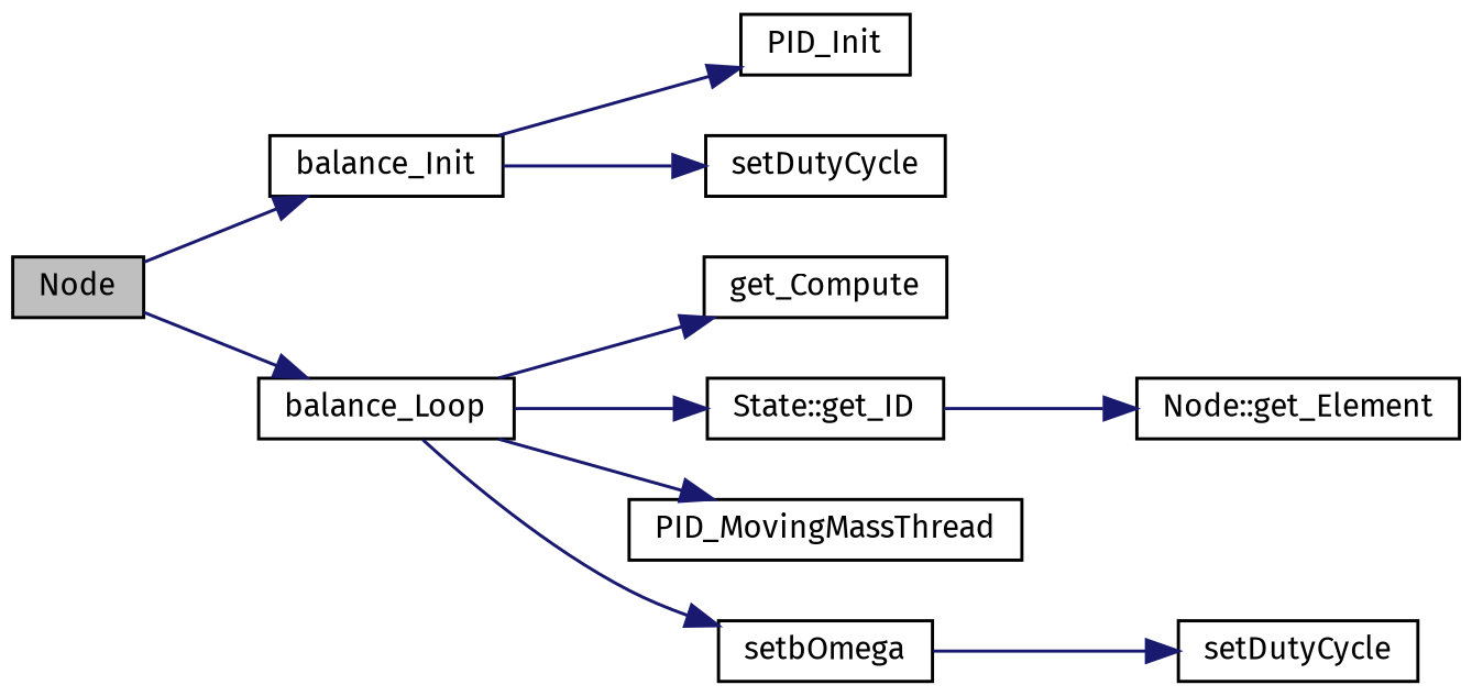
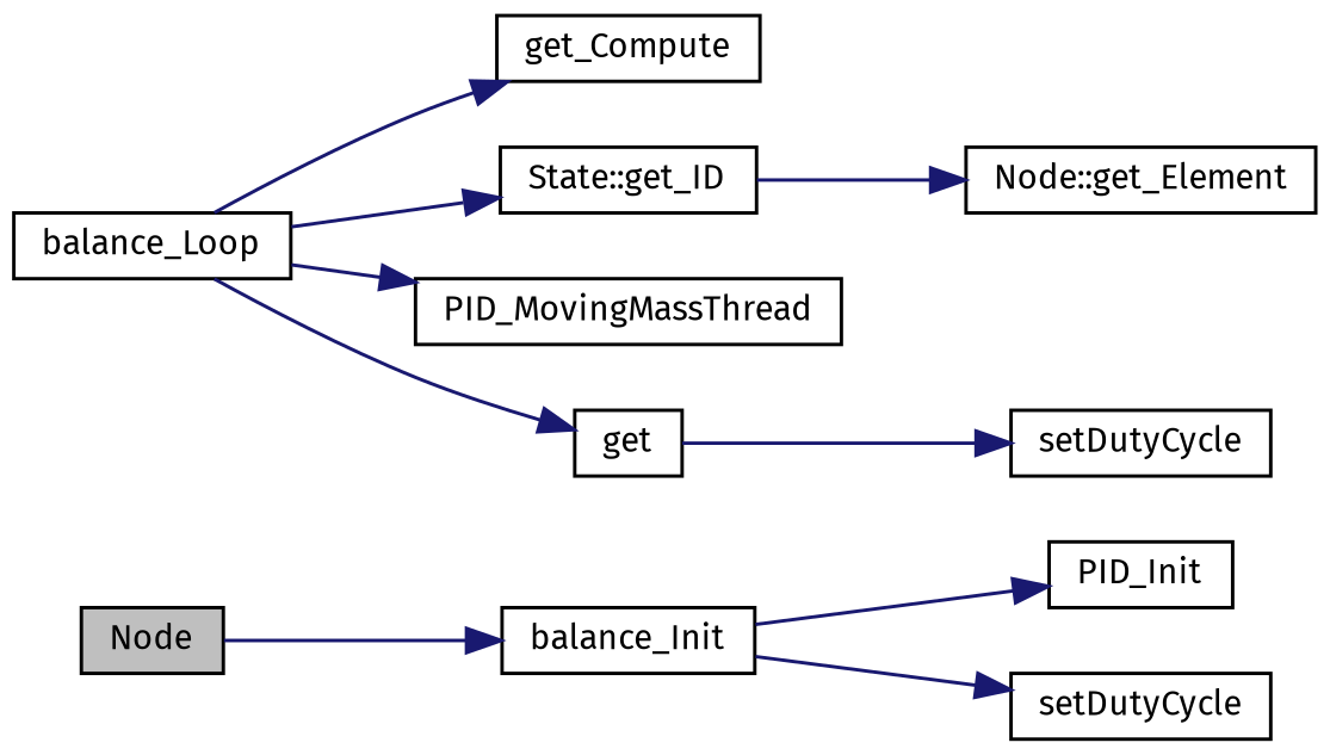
  digraph {
    fontname="Fira Sans"
    rankdir=LR
    node [color=black fillcolor=white fontname="Fira Sans" fontsize=10 shape=record style=filled]
    edge [color=midnightblue fontname="Fira Sans" fontsize=10 labelfontname=Helvetica labelfontsize=10 style=solid]
    n1 [fillcolor=grey75 fontcolor=black height=0.2 label="Node" width=0.4]
    n2 [height=0.2 label=balance_Init width=0.4]
    n3 [height=0.2 label=balance_Loop width=0.4]
    n4 [height=0.2 label=PID_Init width=0.4]
    n5 [height=0.2 label=setDutyCycle width=0.4]
    n6 [height=0.2 label=get_Compute width=0.4]
    n7 [height=0.2 label="State::get_ID" width=0.4]
    n8 [height=0.2 label=PID_MovingMassThread width=0.4]
-   n9 [height=0.2 label=setbOmega width=0.4]
+   n9 [height=0.2 label=get width=0.4]
    n10 [height=0.2 label="Node::get_Element" width=0.4]
    n11 [height=0.2 label=setDutyCycle width=0.4]
    n1 -> n2
-   n1 -> n3
    n2 -> n4
    n2 -> n5
    n3 -> n6
    n3 -> n7
    n3 -> n8
    n3 -> n9
    n7 -> n10
    n9 -> n11
  }
